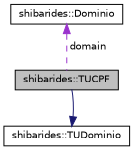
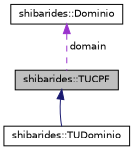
  digraph {
    node [color=black fillcolor=white fontname=Helvetica fontsize=10 shape=record style=filled]
    edge [dir=back fontname=Helvetica fontsize=10 labelfontname=Helvetica labelfontsize=10]
    n1 [fillcolor=grey75 fontcolor=black height=0.2 label="shibarides::TUCPF" width=0.4]
    n2 [height=0.2 label="shibarides::TUDominio" width=0.4]
    n3 [height=0.2 label="shibarides::Dominio" width=0.4]
-   n2 -> n1 [color=midnightblue style=solid]
+   n1 -> n2 [color=midnightblue style=solid]
    n3 -> n1 [color=darkorchid3 label=" domain" style=dashed]
  }
